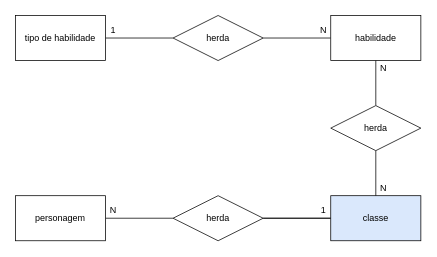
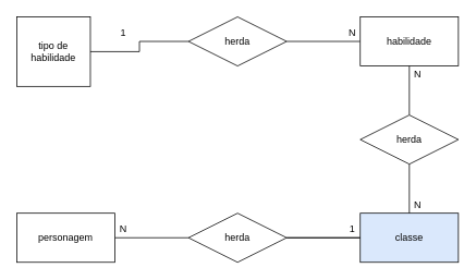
  <mxCell id="0" />
  <mxCell id="1" parent="0" />
  <mxCell id="2" style="edgeStyle=orthogonalEdgeStyle;rounded=0;orthogonalLoop=1;jettySize=auto;html=1;entryX=0;entryY=0.5;entryDx=0;entryDy=0;endArrow=none;endFill=0;" parent="1" source="3" target="5" edge="1"><mxGeometry relative="1" as="geometry" /></mxCell>
- <mxCell id="3" value="tipo de habilidade" style="rounded=0;whiteSpace=wrap;html=1;" parent="1" vertex="1"><mxGeometry x="20" y="20" width="120" height="60" as="geometry" /></mxCell>
+ <mxCell id="3" value="tipo de habilidade" style="rounded=0;whiteSpace=wrap;html=1;" parent="1" vertex="1"><mxGeometry x="20" y="20" width="90" height="85" as="geometry" /></mxCell>
  <mxCell id="4" style="edgeStyle=orthogonalEdgeStyle;rounded=0;orthogonalLoop=1;jettySize=auto;html=1;entryX=0;entryY=0.5;entryDx=0;entryDy=0;endArrow=none;endFill=0;" parent="1" source="5" target="6" edge="1"><mxGeometry relative="1" as="geometry" /></mxCell>
  <mxCell id="5" value="herda" style="shape=rhombus;perimeter=rhombusPerimeter;whiteSpace=wrap;html=1;align=center;" parent="1" vertex="1"><mxGeometry x="230" y="20" width="120" height="60" as="geometry" /></mxCell>
  <mxCell id="6" value="habilidade" style="rounded=0;whiteSpace=wrap;html=1;" parent="1" vertex="1"><mxGeometry x="440" y="20" width="120" height="60" as="geometry" /></mxCell>
  <mxCell id="7" value="" style="edgeStyle=orthogonalEdgeStyle;rounded=0;orthogonalLoop=1;jettySize=auto;html=1;endArrow=none;endFill=0;" parent="1" source="8" target="14" edge="1"><mxGeometry relative="1" as="geometry" /></mxCell>
  <mxCell id="8" value="classe" style="rounded=0;whiteSpace=wrap;html=1;fillColor=#dae8fc;" parent="1" vertex="1"><mxGeometry x="440" y="260" width="120" height="60" as="geometry" /></mxCell>
  <mxCell id="9" style="edgeStyle=orthogonalEdgeStyle;rounded=0;orthogonalLoop=1;jettySize=auto;html=1;entryX=0.5;entryY=1;entryDx=0;entryDy=0;endArrow=none;endFill=0;" parent="1" source="11" target="6" edge="1"><mxGeometry relative="1" as="geometry" /></mxCell>
  <mxCell id="10" style="edgeStyle=orthogonalEdgeStyle;rounded=0;orthogonalLoop=1;jettySize=auto;html=1;endArrow=none;endFill=0;" parent="1" source="11" target="8" edge="1"><mxGeometry relative="1" as="geometry" /></mxCell>
  <mxCell id="11" value="herda" style="shape=rhombus;perimeter=rhombusPerimeter;whiteSpace=wrap;html=1;align=center;" parent="1" vertex="1"><mxGeometry x="440" y="140" width="120" height="60" as="geometry" /></mxCell>
  <mxCell id="12" style="edgeStyle=orthogonalEdgeStyle;rounded=0;orthogonalLoop=1;jettySize=auto;html=1;entryX=1;entryY=0.5;entryDx=0;entryDy=0;endArrow=none;endFill=0;" parent="1" source="14" target="15" edge="1"><mxGeometry relative="1" as="geometry" /></mxCell>
  <mxCell id="13" style="edgeStyle=orthogonalEdgeStyle;rounded=0;orthogonalLoop=1;jettySize=auto;html=1;entryX=0;entryY=0.5;entryDx=0;entryDy=0;endArrow=none;endFill=0;" parent="1" source="14" target="8" edge="1"><mxGeometry relative="1" as="geometry" /></mxCell>
  <mxCell id="14" value="herda" style="shape=rhombus;perimeter=rhombusPerimeter;whiteSpace=wrap;html=1;align=center;" parent="1" vertex="1"><mxGeometry x="230" y="260" width="120" height="60" as="geometry" /></mxCell>
  <mxCell id="15" value="personagem" style="rounded=0;whiteSpace=wrap;html=1;" parent="1" vertex="1"><mxGeometry x="20" y="260" width="120" height="60" as="geometry" /></mxCell>
  <mxCell id="16" value="N" style="text;html=1;align=center;verticalAlign=middle;resizable=0;points=[];autosize=1;strokeColor=none;" parent="1" vertex="1"><mxGeometry x="140" y="270" width="20" height="20" as="geometry" /></mxCell>
  <mxCell id="17" value="1" style="text;html=1;align=center;verticalAlign=middle;resizable=0;points=[];autosize=1;strokeColor=none;" parent="1" vertex="1"><mxGeometry x="420" y="270" width="20" height="20" as="geometry" /></mxCell>
  <mxCell id="18" value="N" style="text;html=1;align=center;verticalAlign=middle;resizable=0;points=[];autosize=1;strokeColor=none;" parent="1" vertex="1"><mxGeometry x="500" y="80" width="20" height="20" as="geometry" /></mxCell>
  <mxCell id="19" value="N" style="text;html=1;align=center;verticalAlign=middle;resizable=0;points=[];autosize=1;strokeColor=none;" parent="1" vertex="1"><mxGeometry x="500" y="240" width="20" height="20" as="geometry" /></mxCell>
  <mxCell id="20" value="N" style="text;html=1;align=center;verticalAlign=middle;resizable=0;points=[];autosize=1;strokeColor=none;" parent="1" vertex="1"><mxGeometry x="420" y="30" width="20" height="20" as="geometry" /></mxCell>
  <mxCell id="21" value="1" style="text;html=1;align=center;verticalAlign=middle;resizable=0;points=[];autosize=1;strokeColor=none;" parent="1" vertex="1"><mxGeometry x="140" y="30" width="20" height="20" as="geometry" /></mxCell>
